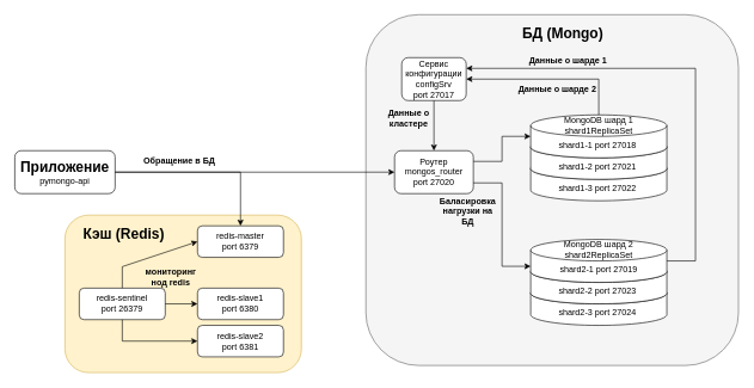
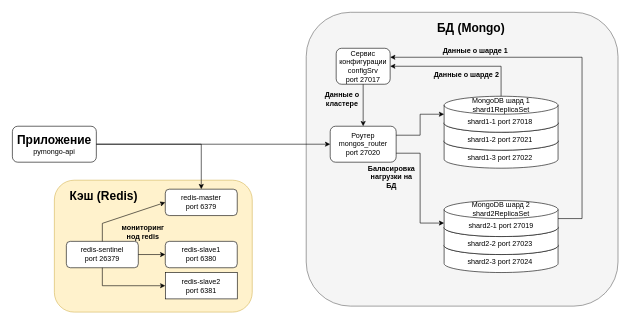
  <mxCell id="0" />
  <mxCell id="1" parent="0" />
  <mxCell id="2" value="" style="rounded=1;whiteSpace=wrap;html=1;fillStyle=auto;fillColor=#f5f5f5;fontColor=#333333;strokeColor=#666666;" parent="1" vertex="1"><mxGeometry x="510" y="20" width="520" height="490" as="geometry" /></mxCell>
  <mxCell id="3" value="" style="rounded=1;whiteSpace=wrap;html=1;fillStyle=auto;fillColor=#fff2cc;strokeColor=#d6b656;" parent="1" vertex="1"><mxGeometry x="90" y="300" width="330" height="220" as="geometry" /></mxCell>
  <mxCell id="4" value="shard2-3 port&amp;nbsp;27024&amp;nbsp;" style="shape=cylinder3;whiteSpace=wrap;html=1;boundedLbl=1;backgroundOutline=1;size=15;" parent="1" vertex="1"><mxGeometry x="740" y="394" width="190" height="60" as="geometry" /></mxCell>
  <mxCell id="5" value="shard2-2 port&amp;nbsp;27023&amp;nbsp;" style="shape=cylinder3;whiteSpace=wrap;html=1;boundedLbl=1;backgroundOutline=1;size=15;" parent="1" vertex="1"><mxGeometry x="740" y="364" width="190" height="60" as="geometry" /></mxCell>
  <mxCell id="6" value="shard1-3 port&amp;nbsp;27022&amp;nbsp;" style="shape=cylinder3;whiteSpace=wrap;html=1;boundedLbl=1;backgroundOutline=1;size=15;" parent="1" vertex="1"><mxGeometry x="740" y="220" width="190" height="60" as="geometry" /></mxCell>
  <mxCell id="7" value="shard1-2 port&amp;nbsp;27021&amp;nbsp;" style="shape=cylinder3;whiteSpace=wrap;html=1;boundedLbl=1;backgroundOutline=1;size=15;" parent="1" vertex="1"><mxGeometry x="740" y="190" width="190" height="60" as="geometry" /></mxCell>
  <mxCell id="8" value="shard1-1 port&amp;nbsp;27018&amp;nbsp;" style="shape=cylinder3;whiteSpace=wrap;html=1;boundedLbl=1;backgroundOutline=1;size=15;" parent="1" vertex="1"><mxGeometry x="740" y="160" width="190" height="60" as="geometry" /></mxCell>
  <mxCell id="9" value="&lt;div&gt;&lt;b&gt;&lt;font style=&quot;font-size: 20px;&quot;&gt;Приложение&lt;/font&gt;&lt;/b&gt;&lt;/div&gt;pymongo-api" style="rounded=1;whiteSpace=wrap;html=1;" parent="1" vertex="1"><mxGeometry x="20" y="210" width="140" height="60" as="geometry" /></mxCell>
  <mxCell id="10" value="Роутер&lt;div&gt;mongos_router&lt;br&gt;&lt;div&gt;port&amp;nbsp;27020&lt;/div&gt;&lt;/div&gt;" style="rounded=1;whiteSpace=wrap;html=1;" parent="1" vertex="1"><mxGeometry x="550" y="210" width="110" height="60" as="geometry" /></mxCell>
  <mxCell id="11" value="Сервис конфигурации&lt;div&gt;configSrv&lt;br&gt;&lt;div&gt;port&amp;nbsp;27017&lt;/div&gt;&lt;/div&gt;" style="rounded=1;whiteSpace=wrap;html=1;" parent="1" vertex="1"><mxGeometry x="560" y="80" width="90" height="60" as="geometry" /></mxCell>
  <mxCell id="12" style="edgeStyle=orthogonalEdgeStyle;rounded=0;orthogonalLoop=1;jettySize=auto;html=1;exitX=0.5;exitY=0;exitDx=0;exitDy=0;entryX=1;entryY=0.5;entryDx=0;entryDy=0;exitPerimeter=0;" parent="1" source="8" target="11" edge="1"><mxGeometry relative="1" as="geometry"><mxPoint x="630" y="160" as="sourcePoint" /><mxPoint x="730" y="160" as="targetPoint" /></mxGeometry></mxCell>
  <mxCell id="13" style="edgeStyle=orthogonalEdgeStyle;rounded=0;orthogonalLoop=1;jettySize=auto;html=1;exitX=0.5;exitY=1;exitDx=0;exitDy=0;entryX=0.5;entryY=0;entryDx=0;entryDy=0;" parent="1" source="11" target="10" edge="1"><mxGeometry relative="1" as="geometry"><mxPoint x="760" y="210" as="sourcePoint" /><mxPoint x="680" y="120" as="targetPoint" /></mxGeometry></mxCell>
  <mxCell id="14" style="edgeStyle=orthogonalEdgeStyle;rounded=0;orthogonalLoop=1;jettySize=auto;html=1;exitX=1;exitY=0.25;exitDx=0;exitDy=0;entryX=0;entryY=0.5;entryDx=0;entryDy=0;entryPerimeter=0;" parent="1" source="10" target="8" edge="1"><mxGeometry relative="1" as="geometry"><mxPoint x="635" y="150" as="sourcePoint" /><mxPoint x="740" y="227.5" as="targetPoint" /></mxGeometry></mxCell>
  <mxCell id="15" style="edgeStyle=orthogonalEdgeStyle;rounded=0;orthogonalLoop=1;jettySize=auto;html=1;exitX=1;exitY=0.75;exitDx=0;exitDy=0;entryX=0;entryY=0;entryDx=0;entryDy=37.5;entryPerimeter=0;" parent="1" source="10" target="18" edge="1"><mxGeometry relative="1" as="geometry"><mxPoint x="670" y="235" as="sourcePoint" /><mxPoint x="740" y="401.5" as="targetPoint" /></mxGeometry></mxCell>
  <mxCell id="16" style="edgeStyle=orthogonalEdgeStyle;rounded=0;orthogonalLoop=1;jettySize=auto;html=1;exitX=1;exitY=0.5;exitDx=0;exitDy=0;entryX=1;entryY=0.25;entryDx=0;entryDy=0;exitPerimeter=0;" parent="1" source="18" target="11" edge="1"><mxGeometry relative="1" as="geometry"><mxPoint x="930" y="400" as="sourcePoint" /><mxPoint x="680" y="120" as="targetPoint" /><Array as="points"><mxPoint x="970" y="364" /><mxPoint x="970" y="95" /></Array></mxGeometry></mxCell>
  <mxCell id="17" value="MongoDB шард 1&lt;div&gt;shard1ReplicaSet&lt;br&gt;&lt;/div&gt;" style="text;html=1;align=center;verticalAlign=middle;whiteSpace=wrap;rounded=0;" parent="1" vertex="1"><mxGeometry x="740" y="160" width="190" height="30" as="geometry" /></mxCell>
  <mxCell id="18" value="shard2-1 port&amp;nbsp;27019" style="shape=cylinder3;whiteSpace=wrap;html=1;boundedLbl=1;backgroundOutline=1;size=15;" parent="1" vertex="1"><mxGeometry x="740" y="334" width="190" height="60" as="geometry" /></mxCell>
  <mxCell id="19" value="MongoDB ш&lt;span style=&quot;background-color: initial;&quot;&gt;ард 2&lt;/span&gt;&lt;div&gt;shard2ReplicaSet&lt;span style=&quot;background-color: initial;&quot;&gt;&lt;br&gt;&lt;/span&gt;&lt;/div&gt;" style="text;html=1;align=center;verticalAlign=middle;whiteSpace=wrap;rounded=0;" parent="1" vertex="1"><mxGeometry x="740" y="334" width="190" height="30" as="geometry" /></mxCell>
  <mxCell id="20" style="edgeStyle=orthogonalEdgeStyle;rounded=0;orthogonalLoop=1;jettySize=auto;html=1;exitX=1;exitY=0.5;exitDx=0;exitDy=0;entryX=0;entryY=0.5;entryDx=0;entryDy=0;" parent="1" source="9" target="10" edge="1"><mxGeometry relative="1" as="geometry"><mxPoint x="615" y="150" as="sourcePoint" /><mxPoint x="615" y="220" as="targetPoint" /></mxGeometry></mxCell>
  <mxCell id="21" value="redis-master&lt;div&gt;&lt;/div&gt;&lt;div&gt;port 6379&lt;/div&gt;" style="rounded=1;whiteSpace=wrap;html=1;" parent="1" vertex="1"><mxGeometry x="275" y="315" width="120" height="44" as="geometry" /></mxCell>
  <mxCell id="22" value="redis-slave1&lt;div&gt;&lt;/div&gt;&lt;div&gt;port 6380&lt;br&gt;&lt;/div&gt;" style="rounded=1;whiteSpace=wrap;html=1;" parent="1" vertex="1"><mxGeometry x="275" y="402" width="120" height="44" as="geometry" /></mxCell>
  <mxCell id="23" value="Кэш (Redis)" style="text;html=1;align=center;verticalAlign=middle;whiteSpace=wrap;rounded=0;fontStyle=1;fontSize=20;" parent="1" vertex="1"><mxGeometry x="110" y="310" width="125" height="30" as="geometry" /></mxCell>
  <mxCell id="24" value="БД (Mongo)" style="text;html=1;align=center;verticalAlign=middle;whiteSpace=wrap;rounded=0;fontStyle=1;fontSize=20;" parent="1" vertex="1"><mxGeometry x="720" y="30" width="130" height="30" as="geometry" /></mxCell>
  <mxCell id="25" style="edgeStyle=orthogonalEdgeStyle;rounded=0;orthogonalLoop=1;jettySize=auto;html=1;exitX=1;exitY=0.5;exitDx=0;exitDy=0;entryX=0.5;entryY=0;entryDx=0;entryDy=0;" parent="1" source="9" target="21" edge="1"><mxGeometry relative="1" as="geometry"><mxPoint x="170" y="250" as="sourcePoint" /><mxPoint x="560" y="250" as="targetPoint" /></mxGeometry></mxCell>
- <mxCell id="26" value="redis-slave2&lt;div&gt;&lt;/div&gt;&lt;div&gt;port 6381&lt;br&gt;&lt;/div&gt;" style="rounded=1;whiteSpace=wrap;html=1;" parent="1" vertex="1"><mxGeometry x="275" y="454" width="120" height="44" as="geometry" /></mxCell>
- <mxCell id="27" value="Обращение в БД" style="text;html=1;align=center;verticalAlign=middle;whiteSpace=wrap;rounded=0;fontStyle=1" parent="1" vertex="1"><mxGeometry x="180" y="210" width="140" height="30" as="geometry" /></mxCell>
+ <mxCell id="26" value="redis-slave2&lt;div&gt;&lt;/div&gt;&lt;div&gt;port 6381&lt;br&gt;&lt;/div&gt;" style="whiteSpace=wrap;html=1;rounded=0;" parent="1" vertex="1"><mxGeometry x="275" y="454" width="120" height="44" as="geometry" /></mxCell>
  <mxCell id="28" value="Данные о кластере" style="text;html=1;align=center;verticalAlign=middle;whiteSpace=wrap;rounded=0;fontStyle=1" parent="1" vertex="1"><mxGeometry x="540" y="150" width="60" height="30" as="geometry" /></mxCell>
  <mxCell id="29" value="Данные о шарде 1" style="text;html=1;align=center;verticalAlign=middle;whiteSpace=wrap;rounded=0;fontStyle=1" parent="1" vertex="1"><mxGeometry x="735" y="70" width="115" height="30" as="geometry" /></mxCell>
  <mxCell id="30" value="Данные о шарде 2" style="text;html=1;align=center;verticalAlign=middle;whiteSpace=wrap;rounded=0;fontStyle=1" parent="1" vertex="1"><mxGeometry x="720" y="110" width="115" height="30" as="geometry" /></mxCell>
  <mxCell id="31" value="Баласировка нагрузки на БД" style="text;html=1;align=center;verticalAlign=middle;whiteSpace=wrap;rounded=0;fontStyle=1" parent="1" vertex="1"><mxGeometry x="610" y="280" width="85" height="30" as="geometry" /></mxCell>
  <mxCell id="32" value="&lt;div&gt;redis-sentinel&lt;/div&gt;&lt;div&gt;port 26379&lt;/div&gt;" style="rounded=1;whiteSpace=wrap;html=1;" parent="1" vertex="1"><mxGeometry x="110" y="402" width="120" height="44" as="geometry" /></mxCell>
  <mxCell id="33" value="" style="endArrow=classic;html=1;rounded=0;entryX=0;entryY=0.5;entryDx=0;entryDy=0;exitX=0.5;exitY=0;exitDx=0;exitDy=0;" parent="1" source="32" target="21" edge="1"><mxGeometry width="50" height="50" relative="1" as="geometry"><mxPoint x="0" y="420" as="sourcePoint" /><mxPoint x="50" y="370" as="targetPoint" /><Array as="points"><mxPoint x="170" y="372" /></Array></mxGeometry></mxCell>
  <mxCell id="34" value="" style="endArrow=classic;html=1;rounded=0;entryX=0;entryY=0.5;entryDx=0;entryDy=0;exitX=0.5;exitY=1;exitDx=0;exitDy=0;" parent="1" source="32" target="26" edge="1"><mxGeometry width="50" height="50" relative="1" as="geometry"><mxPoint x="167.5" y="491" as="sourcePoint" /><mxPoint x="272.5" y="461" as="targetPoint" /><Array as="points"><mxPoint x="170" y="476" /></Array></mxGeometry></mxCell>
  <mxCell id="35" value="" style="endArrow=classic;html=1;rounded=0;entryX=0;entryY=0.5;entryDx=0;entryDy=0;exitX=1;exitY=0.5;exitDx=0;exitDy=0;" parent="1" source="32" target="22" edge="1"><mxGeometry width="50" height="50" relative="1" as="geometry"><mxPoint x="210" y="500" as="sourcePoint" /><mxPoint x="260" y="450" as="targetPoint" /></mxGeometry></mxCell>
  <mxCell id="36" value="мониторинг нод redis" style="text;html=1;align=center;verticalAlign=middle;whiteSpace=wrap;rounded=0;fontStyle=1" parent="1" vertex="1"><mxGeometry x="202.5" y="372" width="70" height="30" as="geometry" /></mxCell>
